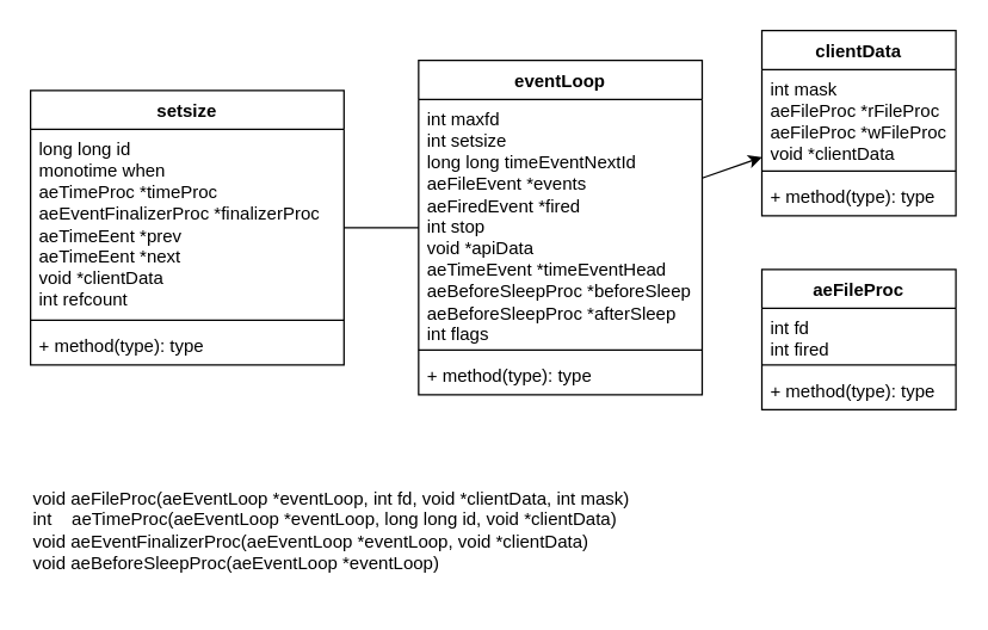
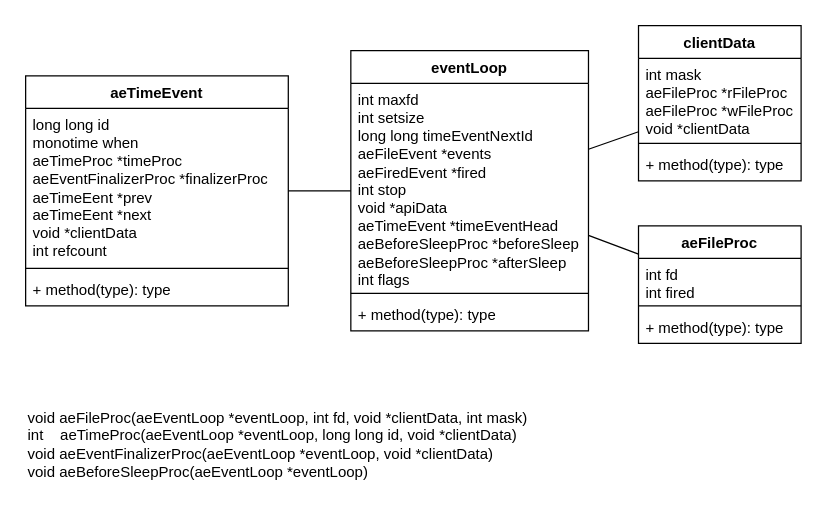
  <mxCell id="0" />
  <mxCell id="1" parent="0" />
  <mxCell id="2" value="eventLoop" style="swimlane;fontStyle=1;align=center;verticalAlign=top;childLayout=stackLayout;horizontal=1;startSize=26;horizontalStack=0;resizeParent=1;resizeParentMax=0;resizeLast=0;collapsible=1;marginBottom=0;whiteSpace=wrap;html=1;" vertex="1" parent="1"><mxGeometry x="280" y="40" width="190" height="224" as="geometry" /></mxCell>
  <mxCell id="3" value="int maxfd&lt;div&gt;int setsize&lt;/div&gt;&lt;div&gt;long long timeEventNextId&lt;/div&gt;&lt;div&gt;aeFileEvent *events&lt;/div&gt;&lt;div&gt;aeFiredEvent *fired&lt;/div&gt;&lt;div&gt;int stop&lt;/div&gt;&lt;div&gt;void *apiData&lt;/div&gt;&lt;div&gt;aeTimeEvent *timeEventHead&lt;/div&gt;&lt;div&gt;aeBeforeSleepProc *beforeSleep&lt;/div&gt;&lt;div&gt;aeBeforeSleepProc *afterSleep&lt;/div&gt;&lt;div&gt;int flags&lt;/div&gt;" style="text;strokeColor=none;fillColor=none;align=left;verticalAlign=top;spacingLeft=4;spacingRight=4;overflow=hidden;rotatable=0;points=[[0,0.5],[1,0.5]];portConstraint=eastwest;whiteSpace=wrap;html=1;" vertex="1" parent="2"><mxGeometry y="26" width="190" height="164" as="geometry" /></mxCell>
  <mxCell id="4" value="" style="line;strokeWidth=1;fillColor=none;align=left;verticalAlign=middle;spacingTop=-1;spacingLeft=3;spacingRight=3;rotatable=0;labelPosition=right;points=[];portConstraint=eastwest;strokeColor=inherit;" vertex="1" parent="2"><mxGeometry y="190" width="190" height="8" as="geometry" /></mxCell>
  <mxCell id="5" value="+ method(type): type" style="text;strokeColor=none;fillColor=none;align=left;verticalAlign=top;spacingLeft=4;spacingRight=4;overflow=hidden;rotatable=0;points=[[0,0.5],[1,0.5]];portConstraint=eastwest;whiteSpace=wrap;html=1;" vertex="1" parent="2"><mxGeometry y="198" width="190" height="26" as="geometry" /></mxCell>
  <mxCell id="6" value="clientData" style="swimlane;fontStyle=1;align=center;verticalAlign=top;childLayout=stackLayout;horizontal=1;startSize=26;horizontalStack=0;resizeParent=1;resizeParentMax=0;resizeLast=0;collapsible=1;marginBottom=0;whiteSpace=wrap;html=1;" vertex="1" parent="1"><mxGeometry x="510" y="20" width="130" height="124" as="geometry" /></mxCell>
  <mxCell id="7" value="int mask&lt;div&gt;aeFileProc *rFileProc&lt;/div&gt;&lt;div&gt;aeFileProc *wFileProc&lt;/div&gt;&lt;div&gt;void *clientData&lt;/div&gt;" style="text;strokeColor=none;fillColor=none;align=left;verticalAlign=top;spacingLeft=4;spacingRight=4;overflow=hidden;rotatable=0;points=[[0,0.5],[1,0.5]];portConstraint=eastwest;whiteSpace=wrap;html=1;" vertex="1" parent="6"><mxGeometry y="26" width="130" height="64" as="geometry" /></mxCell>
  <mxCell id="8" value="" style="line;strokeWidth=1;fillColor=none;align=left;verticalAlign=middle;spacingTop=-1;spacingLeft=3;spacingRight=3;rotatable=0;labelPosition=right;points=[];portConstraint=eastwest;strokeColor=inherit;" vertex="1" parent="6"><mxGeometry y="90" width="130" height="8" as="geometry" /></mxCell>
  <mxCell id="9" value="+ method(type): type" style="text;strokeColor=none;fillColor=none;align=left;verticalAlign=top;spacingLeft=4;spacingRight=4;overflow=hidden;rotatable=0;points=[[0,0.5],[1,0.5]];portConstraint=eastwest;whiteSpace=wrap;html=1;" vertex="1" parent="6"><mxGeometry y="98" width="130" height="26" as="geometry" /></mxCell>
  <mxCell id="10" value="aeFileProc" style="swimlane;fontStyle=1;align=center;verticalAlign=top;childLayout=stackLayout;horizontal=1;startSize=26;horizontalStack=0;resizeParent=1;resizeParentMax=0;resizeLast=0;collapsible=1;marginBottom=0;whiteSpace=wrap;html=1;" vertex="1" parent="1"><mxGeometry x="510" y="180" width="130" height="94" as="geometry" /></mxCell>
  <mxCell id="11" value="int fd&lt;div&gt;int fired&lt;/div&gt;" style="text;strokeColor=none;fillColor=none;align=left;verticalAlign=top;spacingLeft=4;spacingRight=4;overflow=hidden;rotatable=0;points=[[0,0.5],[1,0.5]];portConstraint=eastwest;whiteSpace=wrap;html=1;" vertex="1" parent="10"><mxGeometry y="26" width="130" height="34" as="geometry" /></mxCell>
  <mxCell id="12" value="" style="line;strokeWidth=1;fillColor=none;align=left;verticalAlign=middle;spacingTop=-1;spacingLeft=3;spacingRight=3;rotatable=0;labelPosition=right;points=[];portConstraint=eastwest;strokeColor=inherit;" vertex="1" parent="10"><mxGeometry y="60" width="130" height="8" as="geometry" /></mxCell>
  <mxCell id="13" value="+ method(type): type" style="text;strokeColor=none;fillColor=none;align=left;verticalAlign=top;spacingLeft=4;spacingRight=4;overflow=hidden;rotatable=0;points=[[0,0.5],[1,0.5]];portConstraint=eastwest;whiteSpace=wrap;html=1;" vertex="1" parent="10"><mxGeometry y="68" width="130" height="26" as="geometry" /></mxCell>
- <mxCell id="14" value="setsize" style="swimlane;fontStyle=1;align=center;verticalAlign=top;childLayout=stackLayout;horizontal=1;startSize=26;horizontalStack=0;resizeParent=1;resizeParentMax=0;resizeLast=0;collapsible=1;marginBottom=0;whiteSpace=wrap;html=1;" vertex="1" parent="1"><mxGeometry x="20" y="60" width="210" height="184" as="geometry" /></mxCell>
+ <mxCell id="14" value="aeTimeEvent" style="swimlane;fontStyle=1;align=center;verticalAlign=top;childLayout=stackLayout;horizontal=1;startSize=26;horizontalStack=0;resizeParent=1;resizeParentMax=0;resizeLast=0;collapsible=1;marginBottom=0;whiteSpace=wrap;html=1;" vertex="1" parent="1"><mxGeometry x="20" y="60" width="210" height="184" as="geometry" /></mxCell>
  <mxCell id="15" value="long long id&lt;div&gt;monotime when&lt;/div&gt;&lt;div&gt;aeTimeProc *timeProc&lt;/div&gt;&lt;div&gt;aeEventFinalizerProc *finalizerProc&lt;/div&gt;&lt;div&gt;aeTimeEent *prev&lt;/div&gt;&lt;div&gt;aeTimeEent *next&lt;br&gt;&lt;/div&gt;&lt;div&gt;void *clientData&lt;/div&gt;&lt;div&gt;int refcount&lt;/div&gt;" style="text;strokeColor=none;fillColor=none;align=left;verticalAlign=top;spacingLeft=4;spacingRight=4;overflow=hidden;rotatable=0;points=[[0,0.5],[1,0.5]];portConstraint=eastwest;whiteSpace=wrap;html=1;" vertex="1" parent="14"><mxGeometry y="26" width="210" height="124" as="geometry" /></mxCell>
  <mxCell id="16" value="" style="line;strokeWidth=1;fillColor=none;align=left;verticalAlign=middle;spacingTop=-1;spacingLeft=3;spacingRight=3;rotatable=0;labelPosition=right;points=[];portConstraint=eastwest;strokeColor=inherit;" vertex="1" parent="14"><mxGeometry y="150" width="210" height="8" as="geometry" /></mxCell>
  <mxCell id="17" value="+ method(type): type" style="text;strokeColor=none;fillColor=none;align=left;verticalAlign=top;spacingLeft=4;spacingRight=4;overflow=hidden;rotatable=0;points=[[0,0.5],[1,0.5]];portConstraint=eastwest;whiteSpace=wrap;html=1;" vertex="1" parent="14"><mxGeometry y="158" width="210" height="26" as="geometry" /></mxCell>
  <mxCell id="18" value="void aeFileProc(aeEventLoop *eventLoop, int fd, void *clientData, int mask)&#10;int    aeTimeProc(aeEventLoop *eventLoop, long long id, void *clientData)&#10;void aeEventFinalizerProc(aeEventLoop *eventLoop, void *clientData)&#10;void aeBeforeSleepProc(aeEventLoop *eventLoop)" style="text;whiteSpace=wrap;" vertex="1" parent="1"><mxGeometry x="20" y="320" width="440" height="80" as="geometry" /></mxCell>
- <mxCell id="19" value="" style="endArrow=classic;html=1;rounded=0;" edge="1" parent="1" source="2" target="6"><mxGeometry width="50" height="50" relative="1" as="geometry"><mxPoint x="670" y="310" as="sourcePoint" /><mxPoint x="720" y="260" as="targetPoint" /></mxGeometry></mxCell>
+ <mxCell id="19" value="" style="endArrow=none;html=1;rounded=0;" edge="1" parent="1" source="2" target="6"><mxGeometry width="50" height="50" relative="1" as="geometry"><mxPoint x="670" y="310" as="sourcePoint" /><mxPoint x="720" y="260" as="targetPoint" /></mxGeometry></mxCell>
+ <mxCell id="20" value="" style="endArrow=none;html=1;rounded=0;" edge="1" parent="1" source="2" target="10"><mxGeometry width="50" height="50" relative="1" as="geometry"><mxPoint x="480" y="158" as="sourcePoint" /><mxPoint x="520" y="108" as="targetPoint" /></mxGeometry></mxCell>
  <mxCell id="21" value="" style="endArrow=none;html=1;rounded=0;" edge="1" parent="1" source="2" target="14"><mxGeometry width="50" height="50" relative="1" as="geometry"><mxPoint x="670" y="310" as="sourcePoint" /><mxPoint x="720" y="260" as="targetPoint" /></mxGeometry></mxCell>
